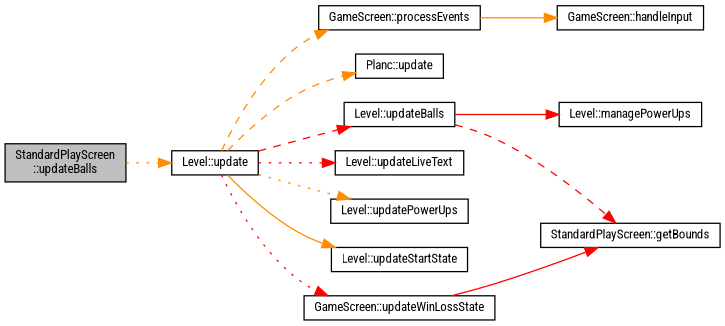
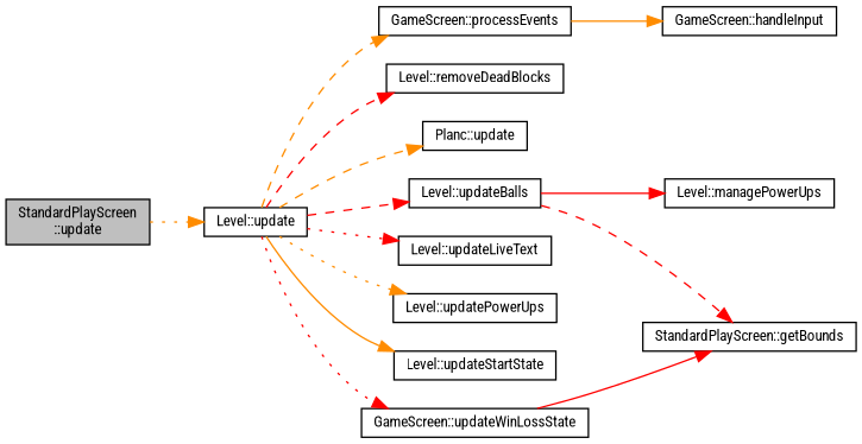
  digraph {
    fontname="Roboto Condensed"
    rankdir=LR
    node [color=black fillcolor=white fontname="Roboto Condensed" fontsize=10 shape=record style=filled]
    edge [color=red fontname="Roboto Condensed" fontsize=10 labelfontname=Helvetica labelfontsize=10 style=dashed]
-   n1 [fillcolor=grey75 fontcolor=black height=0.2 label="StandardPlayScreen\l::updateBalls" width=0.4]
+   n1 [fillcolor=grey75 fontcolor=black height=0.2 label="StandardPlayScreen\l::update" width=0.4]
    n2 [height=0.2 label="Level::update" width=0.4]
    n3 [height=0.2 label="GameScreen::processEvents" width=0.4]
    n4 [height=0.2 label="GameScreen::handleInput" width=0.4]
+   n5 [height=0.2 label="Level::removeDeadBlocks" width=0.4]
    n6 [height=0.2 label="Planc::update" width=0.4]
    n7 [height=0.2 label="Level::updateBalls" width=0.4]
    n8 [height=0.2 label="Level::updateLiveText" width=0.4]
    n9 [height=0.2 label="Level::updatePowerUps" width=0.4]
    n10 [height=0.2 label="Level::updateStartState" width=0.4]
    n11 [height=0.2 label="GameScreen::updateWinLossState" width=0.4]
    n12 [height=0.2 label="StandardPlayScreen::getBounds" width=0.4]
    n13 [height=0.2 label="Level::managePowerUps" width=0.4]
    n1 -> n2 [color=darkorange style=dotted]
    n2 -> n3 [color=darkorange]
+   n2 -> n5
    n2 -> n6 [color=darkorange]
    n2 -> n7
    n2 -> n8 [style=dotted]
    n2 -> n9 [color=darkorange style=dotted]
    n2 -> n10 [color=darkorange style=solid]
    n2 -> n11 [style=dotted]
    n3 -> n4 [color=darkorange style=solid]
    n7 -> n12
    n7 -> n13 [style=solid]
    n11 -> n12 [style=solid]
  }
